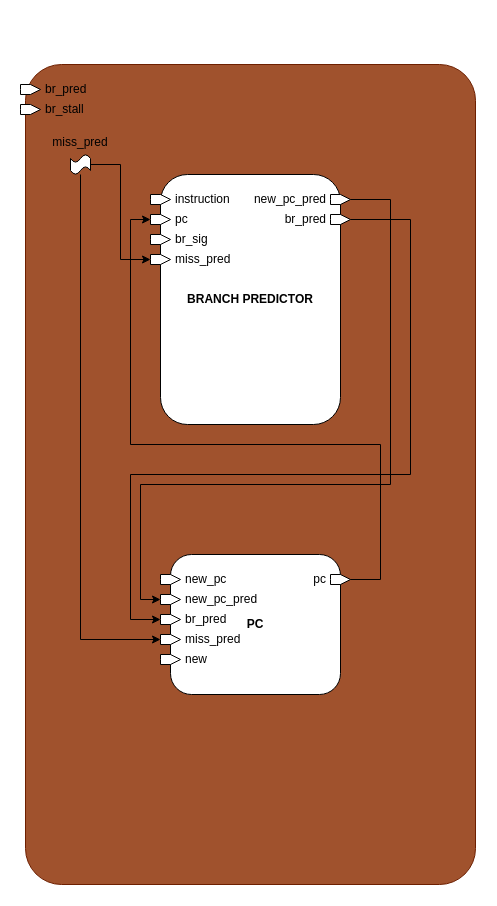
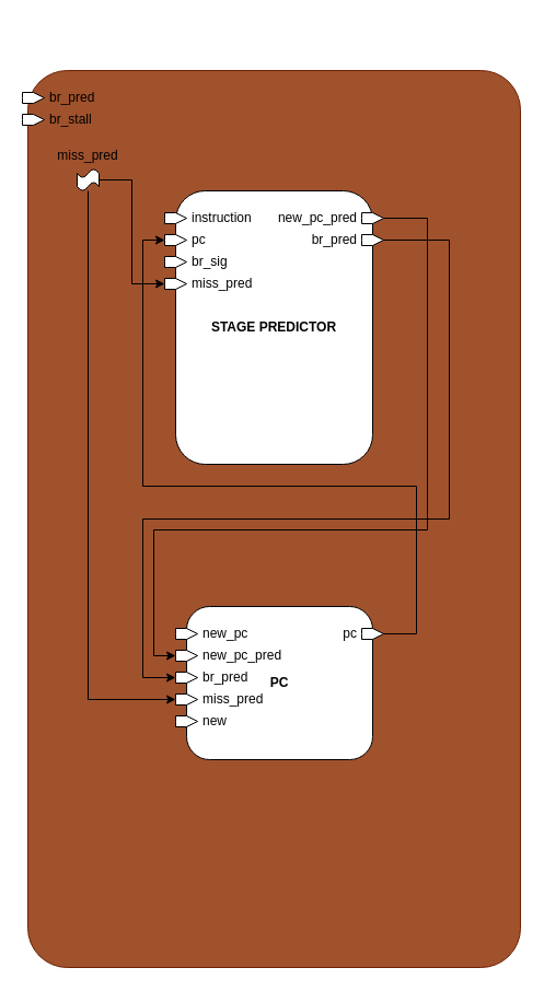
  <mxCell id="0" />
  <mxCell id="1" parent="0" />
  <mxCell id="2" value="&lt;h1&gt;PREDICTOR STAGE&lt;/h1&gt;" style="rounded=1;whiteSpace=wrap;html=1;labelPosition=center;verticalLabelPosition=top;align=center;verticalAlign=bottom;arcSize=8;fillColor=#a0522d;strokeColor=#6D1F00;fontColor=#ffffff;" vertex="1" parent="1"><mxGeometry x="25" y="20" width="450" height="820" as="geometry" /></mxCell>
  <mxCell id="3" value="" style="group" vertex="1" connectable="0" parent="1"><mxGeometry x="160" y="510" width="190" height="140" as="geometry" /></mxCell>
  <mxCell id="4" value="&lt;b&gt;PC&lt;/b&gt;" style="rounded=1;whiteSpace=wrap;html=1;" vertex="1" parent="3"><mxGeometry x="10" width="170" height="140" as="geometry" /></mxCell>
  <mxCell id="5" value="&lt;div&gt;new_pc&lt;/div&gt;" style="html=1;shadow=0;dashed=0;align=left;verticalAlign=middle;shape=mxgraph.arrows2.arrow;dy=0;dx=10;notch=0;labelPosition=right;verticalLabelPosition=middle;spacing=5;movable=1;resizable=1;rotatable=1;deletable=1;editable=1;locked=0;connectable=1;" vertex="1" parent="3"><mxGeometry y="20" width="20" height="10" as="geometry" /></mxCell>
  <mxCell id="6" value="new_pc_pred" style="html=1;shadow=0;dashed=0;align=left;verticalAlign=middle;shape=mxgraph.arrows2.arrow;dy=0;dx=10;notch=0;labelPosition=right;verticalLabelPosition=middle;spacing=5;movable=1;resizable=1;rotatable=1;deletable=1;editable=1;locked=0;connectable=1;" vertex="1" parent="3"><mxGeometry y="40" width="20" height="10" as="geometry" /></mxCell>
  <mxCell id="7" value="br_pred" style="html=1;shadow=0;dashed=0;align=left;verticalAlign=middle;shape=mxgraph.arrows2.arrow;dy=0;dx=10;notch=0;labelPosition=right;verticalLabelPosition=middle;spacing=5;movable=1;resizable=1;rotatable=1;deletable=1;editable=1;locked=0;connectable=1;" vertex="1" parent="3"><mxGeometry y="60" width="20" height="10" as="geometry" /></mxCell>
  <mxCell id="8" value="miss_pred" style="html=1;shadow=0;dashed=0;align=left;verticalAlign=middle;shape=mxgraph.arrows2.arrow;dy=0;dx=10;notch=0;labelPosition=right;verticalLabelPosition=middle;spacing=5;movable=1;resizable=1;rotatable=1;deletable=1;editable=1;locked=0;connectable=1;" vertex="1" parent="3"><mxGeometry y="80" width="20" height="10" as="geometry" /></mxCell>
  <mxCell id="9" value="new" style="html=1;shadow=0;dashed=0;align=left;verticalAlign=middle;shape=mxgraph.arrows2.arrow;dy=0;dx=10;notch=0;labelPosition=right;verticalLabelPosition=middle;spacing=5;movable=1;resizable=1;rotatable=1;deletable=1;editable=1;locked=0;connectable=1;" vertex="1" parent="3"><mxGeometry y="100" width="20" height="10" as="geometry" /></mxCell>
  <mxCell id="10" value="&lt;div&gt;pc&lt;/div&gt;" style="html=1;shadow=0;dashed=0;align=right;verticalAlign=middle;shape=mxgraph.arrows2.arrow;dy=0;dx=10;notch=0;labelPosition=left;verticalLabelPosition=middle;spacing=5;movable=1;resizable=1;rotatable=1;deletable=1;editable=1;locked=0;connectable=1;" vertex="1" parent="3"><mxGeometry x="170" y="20" width="20" height="10" as="geometry" /></mxCell>
  <mxCell id="11" style="edgeStyle=orthogonalEdgeStyle;rounded=0;orthogonalLoop=1;jettySize=auto;html=1;exitX=1;exitY=0.5;exitDx=0;exitDy=0;exitPerimeter=0;entryX=0;entryY=0.5;entryDx=0;entryDy=0;entryPerimeter=0;" edge="1" parent="1" source="25" target="6"><mxGeometry relative="1" as="geometry"><Array as="points"><mxPoint x="390" y="155" /><mxPoint x="390" y="440" /><mxPoint x="140" y="440" /><mxPoint x="140" y="555" /></Array></mxGeometry></mxCell>
  <mxCell id="12" style="edgeStyle=orthogonalEdgeStyle;rounded=0;orthogonalLoop=1;jettySize=auto;html=1;exitX=1;exitY=0.5;exitDx=0;exitDy=0;exitPerimeter=0;entryX=0;entryY=0.5;entryDx=0;entryDy=0;entryPerimeter=0;" edge="1" parent="1" source="24" target="7"><mxGeometry relative="1" as="geometry"><Array as="points"><mxPoint x="410" y="175" /><mxPoint x="410" y="430" /><mxPoint x="130" y="430" /><mxPoint x="130" y="575" /></Array></mxGeometry></mxCell>
  <mxCell id="13" style="edgeStyle=orthogonalEdgeStyle;rounded=0;orthogonalLoop=1;jettySize=auto;html=1;entryX=0;entryY=0.5;entryDx=0;entryDy=0;entryPerimeter=0;" edge="1" parent="1" source="15" target="23"><mxGeometry relative="1" as="geometry" /></mxCell>
  <mxCell id="14" style="edgeStyle=orthogonalEdgeStyle;rounded=0;orthogonalLoop=1;jettySize=auto;html=1;entryX=0;entryY=0.5;entryDx=0;entryDy=0;entryPerimeter=0;" edge="1" parent="1" source="15" target="8"><mxGeometry relative="1" as="geometry"><Array as="points"><mxPoint x="80" y="595" /></Array></mxGeometry></mxCell>
  <mxCell id="15" value="miss_pred" style="shape=tape;whiteSpace=wrap;html=1;spacing=5;labelPosition=center;verticalLabelPosition=top;align=center;verticalAlign=bottom;" vertex="1" parent="1"><mxGeometry x="70" y="110" width="20" height="20" as="geometry" /></mxCell>
  <mxCell id="16" style="edgeStyle=orthogonalEdgeStyle;rounded=0;orthogonalLoop=1;jettySize=auto;html=1;exitX=1;exitY=0.5;exitDx=0;exitDy=0;exitPerimeter=0;entryX=0;entryY=0.5;entryDx=0;entryDy=0;entryPerimeter=0;" edge="1" parent="1" source="10" target="21"><mxGeometry relative="1" as="geometry"><Array as="points"><mxPoint x="380" y="535" /><mxPoint x="380" y="400" /><mxPoint x="130" y="400" /><mxPoint x="130" y="175" /></Array></mxGeometry></mxCell>
  <mxCell id="17" value="br_pred" style="html=1;shadow=0;dashed=0;align=left;verticalAlign=middle;shape=mxgraph.arrows2.arrow;dy=0;dx=10;notch=0;labelPosition=right;verticalLabelPosition=middle;spacing=5;movable=1;resizable=1;rotatable=1;deletable=1;editable=1;locked=0;connectable=1;container=0;" vertex="1" parent="1"><mxGeometry x="20" y="40" width="20" height="10" as="geometry" /></mxCell>
  <mxCell id="18" value="br_stall" style="html=1;shadow=0;dashed=0;align=left;verticalAlign=middle;shape=mxgraph.arrows2.arrow;dy=0;dx=10;notch=0;labelPosition=right;verticalLabelPosition=middle;spacing=5;movable=1;resizable=1;rotatable=1;deletable=1;editable=1;locked=0;connectable=1;container=0;" vertex="1" parent="1"><mxGeometry x="20" y="60" width="20" height="10" as="geometry" /></mxCell>
- <mxCell id="19" value="&lt;b&gt;BRANCH PREDICTOR&lt;/b&gt;" style="rounded=1;whiteSpace=wrap;html=1;container=0;" vertex="1" parent="1"><mxGeometry x="160" y="130" width="180" height="250" as="geometry" /></mxCell>
+ <mxCell id="19" value="&lt;b&gt;STAGE PREDICTOR&lt;/b&gt;" style="rounded=1;whiteSpace=wrap;html=1;container=0;" vertex="1" parent="1"><mxGeometry x="160" y="130" width="180" height="250" as="geometry" /></mxCell>
  <mxCell id="20" value="instruction" style="html=1;shadow=0;dashed=0;align=left;verticalAlign=middle;shape=mxgraph.arrows2.arrow;dy=0;dx=10;notch=0;labelPosition=right;verticalLabelPosition=middle;spacing=5;movable=1;resizable=1;rotatable=1;deletable=1;editable=1;locked=0;connectable=1;container=0;" vertex="1" parent="1"><mxGeometry x="150" y="150" width="20" height="10" as="geometry" /></mxCell>
  <mxCell id="21" value="&lt;div&gt;pc&lt;/div&gt;" style="html=1;shadow=0;dashed=0;align=left;verticalAlign=middle;shape=mxgraph.arrows2.arrow;dy=0;dx=10;notch=0;labelPosition=right;verticalLabelPosition=middle;spacing=5;movable=1;resizable=1;rotatable=1;deletable=1;editable=1;locked=0;connectable=1;container=0;" vertex="1" parent="1"><mxGeometry x="150" y="170" width="20" height="10" as="geometry" /></mxCell>
  <mxCell id="22" value="br_sig" style="html=1;shadow=0;dashed=0;align=left;verticalAlign=middle;shape=mxgraph.arrows2.arrow;dy=0;dx=10;notch=0;labelPosition=right;verticalLabelPosition=middle;spacing=5;movable=1;resizable=1;rotatable=1;deletable=1;editable=1;locked=0;connectable=1;container=0;" vertex="1" parent="1"><mxGeometry x="150" y="190" width="20" height="10" as="geometry" /></mxCell>
  <mxCell id="23" value="miss_pred" style="html=1;shadow=0;dashed=0;align=left;verticalAlign=middle;shape=mxgraph.arrows2.arrow;dy=0;dx=10;notch=0;labelPosition=right;verticalLabelPosition=middle;spacing=5;movable=1;resizable=1;rotatable=1;deletable=1;editable=1;locked=0;connectable=1;container=0;" vertex="1" parent="1"><mxGeometry x="150" y="210" width="20" height="10" as="geometry" /></mxCell>
  <mxCell id="24" value="br_pred" style="html=1;shadow=0;dashed=0;align=right;verticalAlign=middle;shape=mxgraph.arrows2.arrow;dy=0;dx=10;notch=0;labelPosition=left;verticalLabelPosition=middle;spacing=5;movable=1;resizable=1;rotatable=1;deletable=1;editable=1;locked=0;connectable=1;container=0;" vertex="1" parent="1"><mxGeometry x="330" y="170" width="20" height="10" as="geometry" /></mxCell>
  <mxCell id="25" value="new_pc_pred" style="html=1;shadow=0;dashed=0;align=right;verticalAlign=middle;shape=mxgraph.arrows2.arrow;dy=0;dx=10;notch=0;labelPosition=left;verticalLabelPosition=middle;spacing=5;movable=1;resizable=1;rotatable=1;deletable=1;editable=1;locked=0;connectable=1;container=0;" vertex="1" parent="1"><mxGeometry x="330" y="150" width="20" height="10" as="geometry" /></mxCell>
